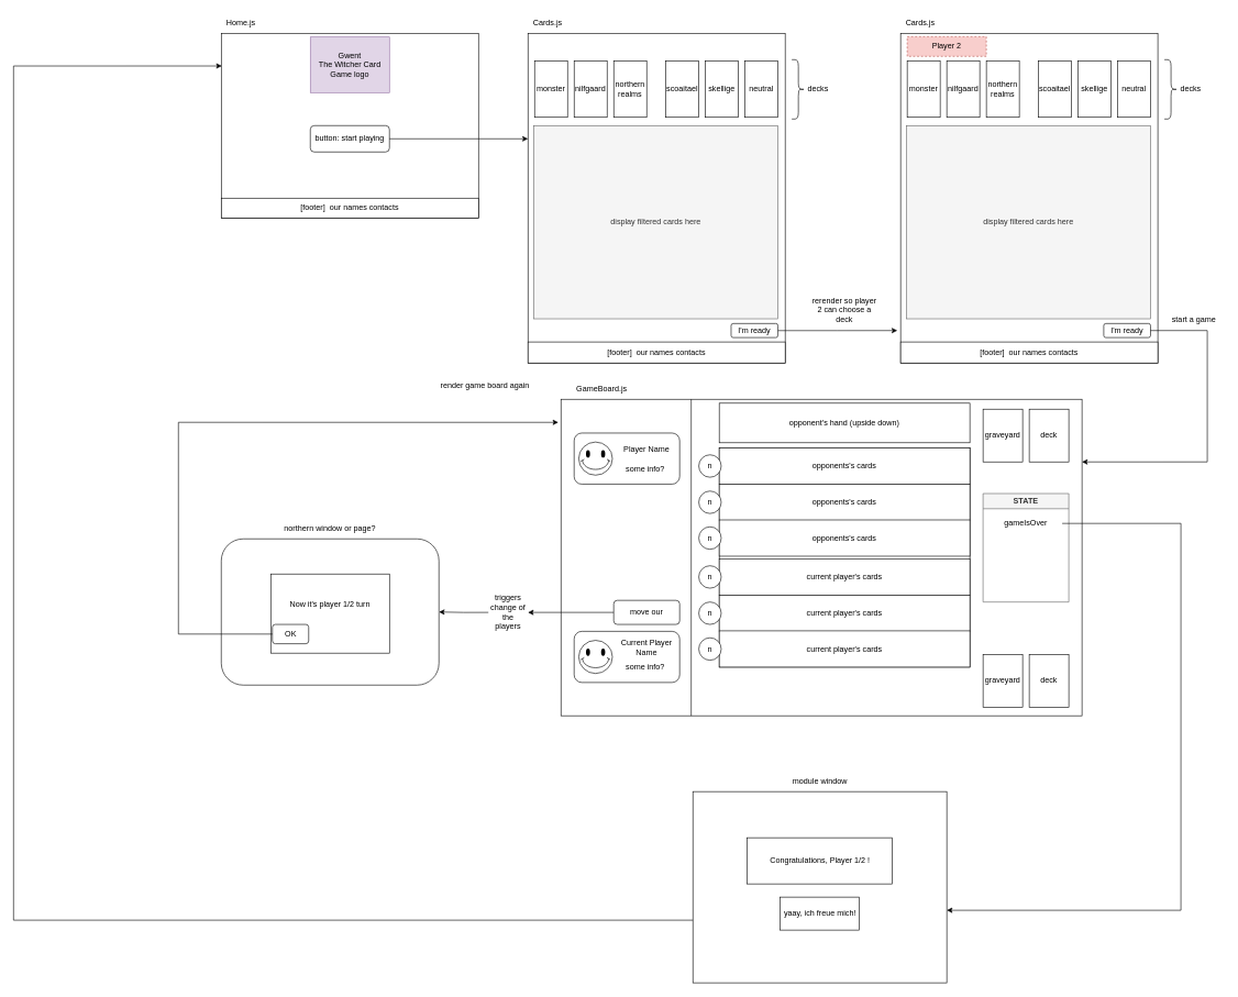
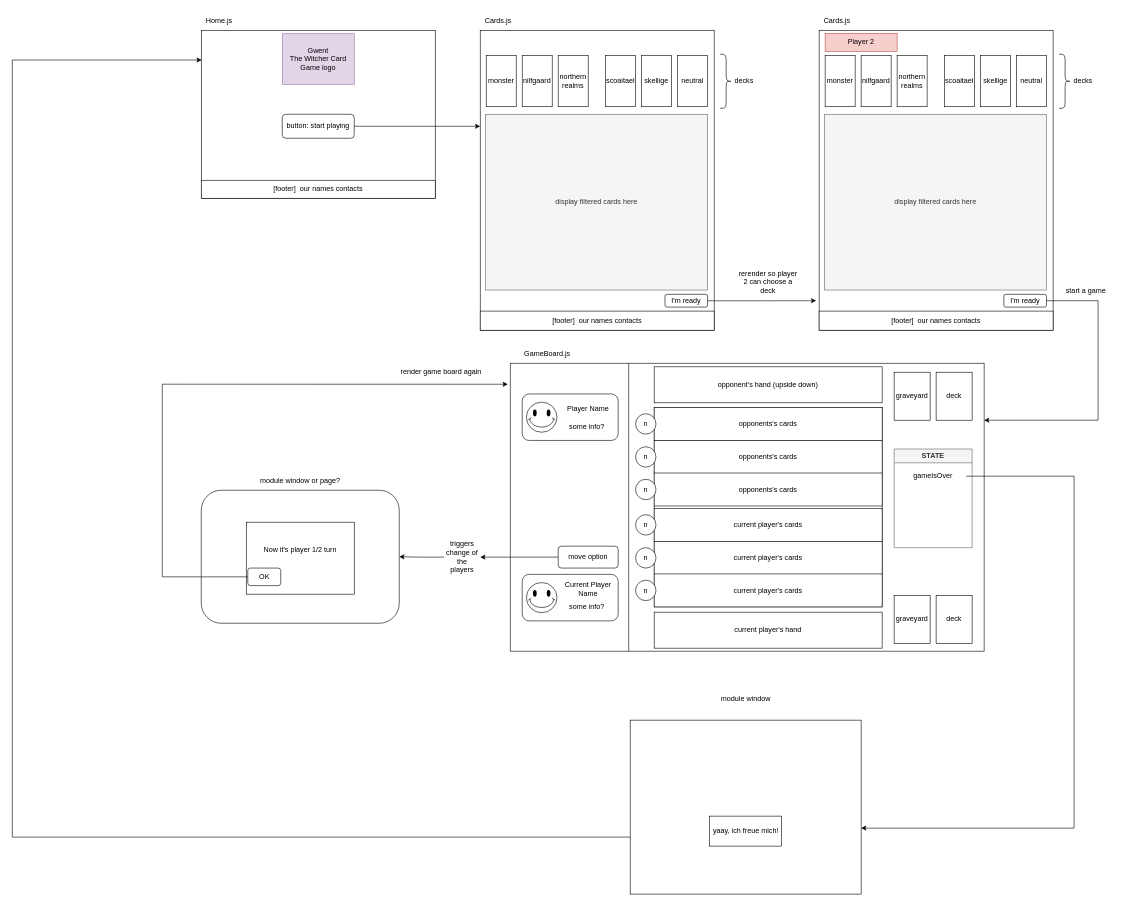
  <mxCell id="0" />
  <mxCell id="1" parent="0" />
  <mxCell id="2" value="" style="group" vertex="1" connectable="0" parent="1"><mxGeometry x="335" y="50" width="390" height="280" as="geometry" /></mxCell>
  <mxCell id="3" value="" style="rounded=0;whiteSpace=wrap;html=1;" vertex="1" parent="2"><mxGeometry width="390" height="280" as="geometry" /></mxCell>
  <mxCell id="4" value="Gwent &lt;br&gt;The Witcher Card Game logo" style="rounded=0;whiteSpace=wrap;html=1;fillColor=#e1d5e7;strokeColor=#9673a6;" vertex="1" parent="2"><mxGeometry x="135" y="5.71" width="120" height="84.29" as="geometry" /></mxCell>
  <mxCell id="5" value="[footer]&amp;nbsp; our names contacts" style="rounded=0;whiteSpace=wrap;html=1;" vertex="1" parent="2"><mxGeometry y="250" width="390" height="30" as="geometry" /></mxCell>
  <mxCell id="6" value="button: start playing" style="rounded=1;whiteSpace=wrap;html=1;" vertex="1" parent="2"><mxGeometry x="135" y="140" width="120" height="40" as="geometry" /></mxCell>
  <mxCell id="7" value="Home.js" style="text;html=1;strokeColor=none;fillColor=none;align=center;verticalAlign=middle;whiteSpace=wrap;rounded=0;" vertex="1" parent="1"><mxGeometry x="335" width="60" height="30" as="geometry" y="20" /></mxCell>
  <mxCell id="8" value="" style="group" vertex="1" connectable="0" parent="1"><mxGeometry x="800" y="50" width="390" height="500" as="geometry" /></mxCell>
  <mxCell id="9" value="" style="rounded=0;whiteSpace=wrap;html=1;" vertex="1" parent="8"><mxGeometry width="390" height="500" as="geometry" /></mxCell>
  <mxCell id="10" value="[footer]&amp;nbsp; our names contacts" style="rounded=0;whiteSpace=wrap;html=1;" vertex="1" parent="8"><mxGeometry y="468.085" width="390" height="31.915" as="geometry" /></mxCell>
  <mxCell id="11" value="monster" style="rounded=0;whiteSpace=wrap;html=1;" vertex="1" parent="8"><mxGeometry x="10" y="42.277" width="50" height="85.106" as="geometry" /></mxCell>
  <mxCell id="12" value="nilfgaard" style="rounded=0;whiteSpace=wrap;html=1;" vertex="1" parent="8"><mxGeometry x="70" y="42.277" width="50" height="85.106" as="geometry" /></mxCell>
  <mxCell id="13" value="northern realms" style="rounded=0;whiteSpace=wrap;html=1;" vertex="1" parent="8"><mxGeometry x="130" y="42.277" width="50" height="85.106" as="geometry" /></mxCell>
  <mxCell id="14" value="scoaitael" style="rounded=0;whiteSpace=wrap;html=1;" vertex="1" parent="8"><mxGeometry x="209" y="42.277" width="50" height="85.106" as="geometry" /></mxCell>
  <mxCell id="15" value="skellige" style="rounded=0;whiteSpace=wrap;html=1;" vertex="1" parent="8"><mxGeometry x="269" y="42.277" width="50" height="85.106" as="geometry" /></mxCell>
  <mxCell id="16" value="neutral" style="rounded=0;whiteSpace=wrap;html=1;" vertex="1" parent="8"><mxGeometry x="329" y="42.277" width="50" height="85.106" as="geometry" /></mxCell>
  <mxCell id="17" value="display filtered cards here" style="rounded=0;whiteSpace=wrap;html=1;fillColor=#f5f5f5;fontColor=#333333;strokeColor=#666666;" vertex="1" parent="8"><mxGeometry x="9" y="140" width="370" height="292.98" as="geometry" /></mxCell>
  <mxCell id="18" value="I'm ready" style="rounded=1;whiteSpace=wrap;html=1;" vertex="1" parent="8"><mxGeometry x="308" y="440.17" width="71" height="21.277" as="geometry" /></mxCell>
  <mxCell id="19" value="Cards.js" style="text;html=1;strokeColor=none;fillColor=none;align=center;verticalAlign=middle;whiteSpace=wrap;rounded=0;" vertex="1" parent="1"><mxGeometry x="800" width="60" height="30" as="geometry" y="20" /></mxCell>
  <mxCell id="20" value="" style="group" vertex="1" connectable="0" parent="1"><mxGeometry x="1200" y="90" width="70" height="90" as="geometry" /></mxCell>
  <mxCell id="21" value="" style="shape=curlyBracket;whiteSpace=wrap;html=1;rounded=1;flipH=1;labelPosition=right;verticalLabelPosition=middle;align=left;verticalAlign=middle;" vertex="1" parent="20"><mxGeometry width="20" height="90" as="geometry" /></mxCell>
  <mxCell id="22" value="decks" style="text;html=1;strokeColor=none;fillColor=none;align=center;verticalAlign=middle;whiteSpace=wrap;rounded=0;" vertex="1" parent="20"><mxGeometry x="10" y="28.125" width="60" height="33.75" as="geometry" /></mxCell>
  <mxCell id="23" value="" style="group" vertex="1" connectable="0" parent="1"><mxGeometry x="1365" y="50" width="390" height="500" as="geometry" /></mxCell>
  <mxCell id="24" value="" style="rounded=0;whiteSpace=wrap;html=1;" vertex="1" parent="23"><mxGeometry width="390" height="500" as="geometry" /></mxCell>
  <mxCell id="25" value="[footer]&amp;nbsp; our names contacts" style="rounded=0;whiteSpace=wrap;html=1;" vertex="1" parent="23"><mxGeometry y="468.085" width="390" height="31.915" as="geometry" /></mxCell>
  <mxCell id="26" value="monster" style="rounded=0;whiteSpace=wrap;html=1;" vertex="1" parent="23"><mxGeometry x="10" y="42.277" width="50" height="85.106" as="geometry" /></mxCell>
  <mxCell id="27" value="nilfgaard" style="rounded=0;whiteSpace=wrap;html=1;" vertex="1" parent="23"><mxGeometry x="70" y="42.277" width="50" height="85.106" as="geometry" /></mxCell>
  <mxCell id="28" value="northern realms" style="rounded=0;whiteSpace=wrap;html=1;" vertex="1" parent="23"><mxGeometry x="130" y="42.277" width="50" height="85.106" as="geometry" /></mxCell>
  <mxCell id="29" value="scoaitael" style="rounded=0;whiteSpace=wrap;html=1;" vertex="1" parent="23"><mxGeometry x="209" y="42.277" width="50" height="85.106" as="geometry" /></mxCell>
  <mxCell id="30" value="skellige" style="rounded=0;whiteSpace=wrap;html=1;" vertex="1" parent="23"><mxGeometry x="269" y="42.277" width="50" height="85.106" as="geometry" /></mxCell>
  <mxCell id="31" value="neutral" style="rounded=0;whiteSpace=wrap;html=1;" vertex="1" parent="23"><mxGeometry x="329" y="42.277" width="50" height="85.106" as="geometry" /></mxCell>
  <mxCell id="32" value="display filtered cards here" style="rounded=0;whiteSpace=wrap;html=1;fillColor=#f5f5f5;fontColor=#333333;strokeColor=#666666;" vertex="1" parent="23"><mxGeometry x="9" y="140" width="370" height="292.98" as="geometry" /></mxCell>
  <mxCell id="33" value="I'm ready" style="rounded=1;whiteSpace=wrap;html=1;" vertex="1" parent="23"><mxGeometry x="308" y="440.17" width="71" height="21.277" as="geometry" /></mxCell>
- <mxCell id="34" value="Player 2" style="rounded=0;whiteSpace=wrap;html=1;fillColor=#f8cecc;strokeColor=#b85450;dashed=1;" vertex="1" parent="23"><mxGeometry x="10" y="5" width="120" height="30" as="geometry" /></mxCell>
+ <mxCell id="34" value="Player 2" style="rounded=0;whiteSpace=wrap;html=1;fillColor=#f8cecc;strokeColor=#b85450;" vertex="1" parent="23"><mxGeometry x="10" y="5" width="120" height="30" as="geometry" /></mxCell>
  <mxCell id="35" value="Cards.js" style="text;html=1;strokeColor=none;fillColor=none;align=center;verticalAlign=middle;whiteSpace=wrap;rounded=0;" vertex="1" parent="1"><mxGeometry x="1365" width="60" height="30" as="geometry" y="20" /></mxCell>
  <mxCell id="36" value="" style="group" vertex="1" connectable="0" parent="1"><mxGeometry x="1765" y="90" width="70" height="90" as="geometry" /></mxCell>
  <mxCell id="37" value="" style="shape=curlyBracket;whiteSpace=wrap;html=1;rounded=1;flipH=1;labelPosition=right;verticalLabelPosition=middle;align=left;verticalAlign=middle;" vertex="1" parent="36"><mxGeometry width="20" height="90" as="geometry" /></mxCell>
  <mxCell id="38" value="decks" style="text;html=1;strokeColor=none;fillColor=none;align=center;verticalAlign=middle;whiteSpace=wrap;rounded=0;" vertex="1" parent="36"><mxGeometry x="10" y="28.125" width="60" height="33.75" as="geometry" /></mxCell>
  <mxCell id="39" style="edgeStyle=orthogonalEdgeStyle;rounded=0;orthogonalLoop=1;jettySize=auto;html=1;" edge="1" parent="1" source="18"><mxGeometry relative="1" as="geometry"><mxPoint x="1360" y="500.809" as="targetPoint" /></mxGeometry></mxCell>
  <mxCell id="40" value="rerender so player 2 can choose a deck" style="text;html=1;strokeColor=none;fillColor=none;align=center;verticalAlign=middle;whiteSpace=wrap;rounded=0;" vertex="1" parent="1"><mxGeometry x="1230" y="440" width="100" height="60" as="geometry" /></mxCell>
  <mxCell id="41" value="" style="rounded=0;whiteSpace=wrap;html=1;" vertex="1" parent="1"><mxGeometry x="850" y="605" width="790" height="480" as="geometry" /></mxCell>
  <mxCell id="42" style="edgeStyle=orthogonalEdgeStyle;rounded=0;orthogonalLoop=1;jettySize=auto;html=1;entryX=0;entryY=0.32;entryDx=0;entryDy=0;entryPerimeter=0;" edge="1" parent="1" source="6" target="9"><mxGeometry relative="1" as="geometry" /></mxCell>
  <mxCell id="43" value="GameBoard.js" style="text;html=1;strokeColor=none;fillColor=none;align=center;verticalAlign=middle;whiteSpace=wrap;rounded=0;" vertex="1" parent="1"><mxGeometry x="862" y="575" width="100" height="30" as="geometry" /></mxCell>
  <mxCell id="44" style="edgeStyle=orthogonalEdgeStyle;rounded=0;orthogonalLoop=1;jettySize=auto;html=1;exitX=1;exitY=0.5;exitDx=0;exitDy=0;entryX=1;entryY=0.198;entryDx=0;entryDy=0;entryPerimeter=0;" edge="1" parent="1" source="33" target="41"><mxGeometry relative="1" as="geometry"><Array as="points"><mxPoint x="1830" y="501" /><mxPoint x="1830" y="700" /></Array></mxGeometry></mxCell>
  <mxCell id="45" value="start a game" style="text;html=1;strokeColor=none;fillColor=none;align=center;verticalAlign=middle;whiteSpace=wrap;rounded=0;" vertex="1" parent="1"><mxGeometry x="1765" y="470" width="90" height="30" as="geometry" /></mxCell>
  <mxCell id="46" value="" style="rounded=0;whiteSpace=wrap;html=1;" vertex="1" parent="1"><mxGeometry x="1090" y="678.75" width="380" height="332.5" as="geometry" /></mxCell>
  <mxCell id="47" value="opponent's hand (upside down)" style="rounded=0;whiteSpace=wrap;html=1;" vertex="1" parent="1"><mxGeometry x="1090" y="611" width="380" height="60" as="geometry" /></mxCell>
+ <mxCell id="48" value="current player's hand" style="rounded=0;whiteSpace=wrap;html=1;" vertex="1" parent="1"><mxGeometry x="1090" y="1020" width="380" height="60" as="geometry" /></mxCell>
  <mxCell id="49" value="deck" style="rounded=0;whiteSpace=wrap;html=1;" vertex="1" parent="1"><mxGeometry x="1560" y="620" width="60" height="80" as="geometry" /></mxCell>
  <mxCell id="50" value="graveyard" style="rounded=0;whiteSpace=wrap;html=1;" vertex="1" parent="1"><mxGeometry x="1490" y="620" width="60" height="80" as="geometry" /></mxCell>
  <mxCell id="51" value="graveyard" style="rounded=0;whiteSpace=wrap;html=1;" vertex="1" parent="1"><mxGeometry x="1490" y="992" width="60" height="80" as="geometry" /></mxCell>
  <mxCell id="52" value="deck" style="rounded=0;whiteSpace=wrap;html=1;" vertex="1" parent="1"><mxGeometry x="1560" y="992" width="60" height="80" as="geometry" /></mxCell>
  <mxCell id="53" value="current player's cards" style="rounded=0;whiteSpace=wrap;html=1;" vertex="1" parent="1"><mxGeometry x="1090" y="847" width="380" height="55" as="geometry" /></mxCell>
  <mxCell id="54" value="current player's cards" style="rounded=0;whiteSpace=wrap;html=1;" vertex="1" parent="1"><mxGeometry x="1090" y="902" width="380" height="55" as="geometry" /></mxCell>
  <mxCell id="55" value="current player's cards" style="rounded=0;whiteSpace=wrap;html=1;" vertex="1" parent="1"><mxGeometry x="1090" y="956.25" width="380" height="55" as="geometry" /></mxCell>
  <mxCell id="56" value="opponents's cards" style="rounded=0;whiteSpace=wrap;html=1;" vertex="1" parent="1"><mxGeometry x="1090" y="678.75" width="380" height="55" as="geometry" /></mxCell>
  <mxCell id="57" value="opponents's cards" style="rounded=0;whiteSpace=wrap;html=1;" vertex="1" parent="1"><mxGeometry x="1090" y="733.75" width="380" height="55" as="geometry" /></mxCell>
  <mxCell id="58" value="opponents's cards" style="rounded=0;whiteSpace=wrap;html=1;" vertex="1" parent="1"><mxGeometry x="1090" y="788" width="380" height="55" as="geometry" /></mxCell>
  <mxCell id="59" value="n" style="ellipse;whiteSpace=wrap;html=1;aspect=fixed;" vertex="1" parent="1"><mxGeometry x="1059" y="857.5" width="34" height="34" as="geometry" /></mxCell>
  <mxCell id="60" value="n" style="ellipse;whiteSpace=wrap;html=1;aspect=fixed;" vertex="1" parent="1"><mxGeometry x="1059" y="912.5" width="34" height="34" as="geometry" /></mxCell>
  <mxCell id="61" value="n" style="ellipse;whiteSpace=wrap;html=1;aspect=fixed;" vertex="1" parent="1"><mxGeometry x="1059" y="966.75" width="34" height="34" as="geometry" /></mxCell>
  <mxCell id="62" value="n" style="ellipse;whiteSpace=wrap;html=1;aspect=fixed;" vertex="1" parent="1"><mxGeometry x="1059" y="798.5" width="34" height="34" as="geometry" /></mxCell>
  <mxCell id="63" value="n" style="ellipse;whiteSpace=wrap;html=1;aspect=fixed;" vertex="1" parent="1"><mxGeometry x="1059" y="744.25" width="34" height="34" as="geometry" /></mxCell>
  <mxCell id="64" value="n" style="ellipse;whiteSpace=wrap;html=1;aspect=fixed;" vertex="1" parent="1"><mxGeometry x="1059" y="689.25" width="34" height="34" as="geometry" /></mxCell>
  <mxCell id="65" value="" style="endArrow=none;html=1;rounded=0;entryX=0.25;entryY=0;entryDx=0;entryDy=0;exitX=0.25;exitY=1;exitDx=0;exitDy=0;" edge="1" parent="1" source="41" target="41"><mxGeometry width="50" height="50" relative="1" as="geometry"><mxPoint x="1290" y="780" as="sourcePoint" /><mxPoint x="1340" y="730" as="targetPoint" /></mxGeometry></mxCell>
  <mxCell id="66" value="" style="group" vertex="1" connectable="0" parent="1"><mxGeometry x="870" y="656.25" width="160" height="77.5" as="geometry" /></mxCell>
  <mxCell id="67" value="" style="rounded=1;whiteSpace=wrap;html=1;" vertex="1" parent="66"><mxGeometry width="160" height="77.5" as="geometry" /></mxCell>
  <mxCell id="68" value="" style="verticalLabelPosition=bottom;verticalAlign=top;html=1;shape=mxgraph.basic.smiley" vertex="1" parent="66"><mxGeometry x="7" y="13.63" width="51" height="50.25" as="geometry" /></mxCell>
  <mxCell id="69" value="Player Name" style="text;html=1;strokeColor=none;fillColor=none;align=center;verticalAlign=middle;whiteSpace=wrap;rounded=0;" vertex="1" parent="66"><mxGeometry x="60" y="10.12" width="100" height="30" as="geometry" /></mxCell>
  <mxCell id="70" value="some info?" style="text;html=1;strokeColor=none;fillColor=none;align=center;verticalAlign=middle;whiteSpace=wrap;rounded=0;" vertex="1" parent="66"><mxGeometry x="58" y="40.12" width="100" height="30" as="geometry" /></mxCell>
  <mxCell id="71" value="" style="group" vertex="1" connectable="0" parent="1"><mxGeometry x="870" y="957" width="160" height="77.5" as="geometry" /></mxCell>
  <mxCell id="72" value="" style="rounded=1;whiteSpace=wrap;html=1;" vertex="1" parent="71"><mxGeometry width="160" height="77.5" as="geometry" /></mxCell>
  <mxCell id="73" value="" style="verticalLabelPosition=bottom;verticalAlign=top;html=1;shape=mxgraph.basic.smiley" vertex="1" parent="71"><mxGeometry x="7" y="13.63" width="51" height="50.25" as="geometry" /></mxCell>
  <mxCell id="74" value="Current Player Name" style="text;html=1;strokeColor=none;fillColor=none;align=center;verticalAlign=middle;whiteSpace=wrap;rounded=0;" vertex="1" parent="71"><mxGeometry x="60" y="10.12" width="100" height="30" as="geometry" /></mxCell>
  <mxCell id="75" value="some info?" style="text;html=1;strokeColor=none;fillColor=none;align=center;verticalAlign=middle;whiteSpace=wrap;rounded=0;" vertex="1" parent="71"><mxGeometry x="58" y="40.12" width="100" height="30" as="geometry" /></mxCell>
  <mxCell id="76" style="edgeStyle=orthogonalEdgeStyle;rounded=0;orthogonalLoop=1;jettySize=auto;html=1;" edge="1" parent="1" source="77" target="79"><mxGeometry relative="1" as="geometry"><mxPoint x="780" y="928.25" as="targetPoint" /></mxGeometry></mxCell>
- <mxCell id="77" value="move our" style="rounded=1;whiteSpace=wrap;html=1;" vertex="1" parent="1"><mxGeometry x="930" y="910" width="100" height="36.5" as="geometry" /></mxCell>
+ <mxCell id="77" value="move option" style="rounded=1;whiteSpace=wrap;html=1;" vertex="1" parent="1"><mxGeometry x="930" y="910" width="100" height="36.5" as="geometry" /></mxCell>
  <mxCell id="78" style="edgeStyle=orthogonalEdgeStyle;rounded=0;orthogonalLoop=1;jettySize=auto;html=1;exitX=0;exitY=0.5;exitDx=0;exitDy=0;entryX=1;entryY=0.5;entryDx=0;entryDy=0;" edge="1" parent="1" source="79" target="80"><mxGeometry relative="1" as="geometry" /></mxCell>
  <mxCell id="79" value="triggers change of the players" style="text;html=1;strokeColor=none;fillColor=none;align=center;verticalAlign=middle;whiteSpace=wrap;rounded=0;" vertex="1" parent="1"><mxGeometry x="740" y="886.63" width="60" height="83.25" as="geometry" /></mxCell>
  <mxCell id="80" value="" style="rounded=1;whiteSpace=wrap;html=1;" vertex="1" parent="1"><mxGeometry x="335" y="816.75" width="330" height="221.75" as="geometry" /></mxCell>
  <mxCell id="81" value="" style="group" vertex="1" connectable="0" parent="1"><mxGeometry x="410" y="870" width="180" height="120" as="geometry" /></mxCell>
  <mxCell id="82" value="" style="rounded=0;whiteSpace=wrap;html=1;" vertex="1" parent="81"><mxGeometry width="180" height="120" as="geometry" /></mxCell>
  <mxCell id="83" value="Now it's player 1/2 turn" style="text;html=1;strokeColor=none;fillColor=none;align=center;verticalAlign=middle;whiteSpace=wrap;rounded=0;" vertex="1" parent="81"><mxGeometry x="15" y="32" width="150" height="30" as="geometry" /></mxCell>
  <mxCell id="84" value="OK" style="rounded=1;whiteSpace=wrap;html=1;" vertex="1" parent="81"><mxGeometry x="2.5" y="76.5" width="55" height="29.25" as="geometry" /></mxCell>
- <mxCell id="85" value="northern window or page?" style="text;html=1;strokeColor=none;fillColor=none;align=center;verticalAlign=middle;whiteSpace=wrap;rounded=0;" vertex="1" parent="1"><mxGeometry x="390" y="786.75" width="220" height="30" as="geometry" /></mxCell>
+ <mxCell id="85" value="module window or page?" style="text;html=1;strokeColor=none;fillColor=none;align=center;verticalAlign=middle;whiteSpace=wrap;rounded=0;" vertex="1" parent="1"><mxGeometry x="390" y="786.75" width="220" height="30" as="geometry" /></mxCell>
  <mxCell id="86" style="edgeStyle=orthogonalEdgeStyle;rounded=0;orthogonalLoop=1;jettySize=auto;html=1;exitX=0;exitY=0.5;exitDx=0;exitDy=0;entryX=-0.005;entryY=0.073;entryDx=0;entryDy=0;entryPerimeter=0;" edge="1" parent="1" source="84" target="41"><mxGeometry relative="1" as="geometry"><Array as="points"><mxPoint x="270" y="961" /><mxPoint x="270" y="640" /></Array></mxGeometry></mxCell>
- <mxCell id="87" value="render game board again" style="text;html=1;strokeColor=none;fillColor=none;align=center;verticalAlign=middle;whiteSpace=wrap;rounded=0;" vertex="1" parent="1"><mxGeometry x="650" y="570" width="170" height="30" as="geometry" /></mxCell>
+ <mxCell id="87" value="render game board again" style="text;html=1;strokeColor=none;fillColor=none;align=center;verticalAlign=middle;whiteSpace=wrap;rounded=0;" vertex="1" parent="1"><mxGeometry x="650" y="605" width="170" height="30" as="geometry" /></mxCell>
  <mxCell id="88" value="STATE" style="swimlane;whiteSpace=wrap;html=1;fillColor=#f5f5f5;fontColor=#333333;strokeColor=#666666;" vertex="1" parent="1"><mxGeometry x="1490" y="748" width="130" height="164.5" as="geometry" /></mxCell>
  <mxCell id="89" style="edgeStyle=orthogonalEdgeStyle;rounded=0;orthogonalLoop=1;jettySize=auto;html=1;" edge="1" parent="1" source="90" target="93"><mxGeometry relative="1" as="geometry"><mxPoint x="1731.053" y="1240" as="targetPoint" /><Array as="points"><mxPoint x="1790" y="793" /><mxPoint x="1790" y="1380" /></Array></mxGeometry></mxCell>
  <mxCell id="90" value="gameIsOver" style="text;html=1;strokeColor=none;fillColor=none;align=center;verticalAlign=middle;whiteSpace=wrap;rounded=0;" vertex="1" parent="1"><mxGeometry x="1500" y="778.25" width="110" height="30" as="geometry" /></mxCell>
  <mxCell id="91" style="edgeStyle=orthogonalEdgeStyle;rounded=0;orthogonalLoop=1;jettySize=auto;html=1;entryX=0.002;entryY=0.177;entryDx=0;entryDy=0;entryPerimeter=0;" edge="1" parent="1" source="95" target="3"><mxGeometry relative="1" as="geometry"><Array as="points"><mxPoint x="20" y="1395" /><mxPoint x="20" y="100" /></Array></mxGeometry></mxCell>
  <mxCell id="92" value="" style="group" vertex="1" connectable="0" parent="1"><mxGeometry x="1050" y="1200" width="385" height="290" as="geometry" /></mxCell>
  <mxCell id="93" value="" style="rounded=0;whiteSpace=wrap;html=1;" vertex="1" parent="92"><mxGeometry width="385" height="290" as="geometry" /></mxCell>
- <mxCell id="94" value="Congratulations, Player 1/2 !" style="rounded=0;whiteSpace=wrap;html=1;" vertex="1" parent="92"><mxGeometry x="82.5" y="70" width="220" height="70" as="geometry" /></mxCell>
  <mxCell id="95" value="yaay, ich freue mich!" style="whiteSpace=wrap;html=1;rounded=0;" vertex="1" parent="92"><mxGeometry x="132.5" y="160" width="120" height="50" as="geometry" /></mxCell>
- <mxCell id="96" value="module window" style="text;html=1;strokeColor=none;fillColor=none;align=center;verticalAlign=middle;whiteSpace=wrap;rounded=0;" vertex="1" parent="1"><mxGeometry x="1132.5" y="1170" width="220" height="30" as="geometry" /></mxCell>
+ <mxCell id="96" value="module window" style="text;html=1;strokeColor=none;fillColor=none;align=center;verticalAlign=middle;whiteSpace=wrap;rounded=0;" vertex="1" parent="1"><mxGeometry x="1132.5" y="1150" width="220" height="30" as="geometry" /></mxCell>
